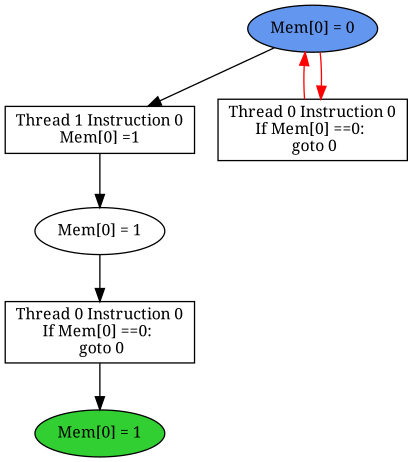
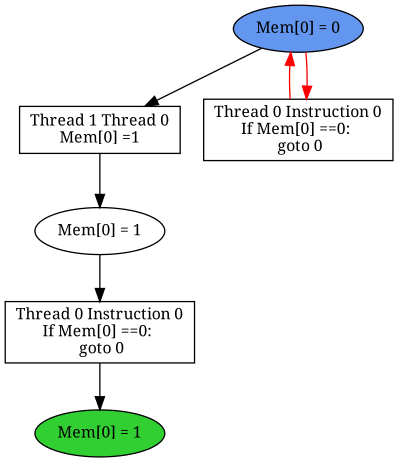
  digraph {
    fontsize=12
    rankdir=TB
    fontname="Noto Serif"
    node [fillcolor="#ffffff" fontcolor="#000000" fontsize=12 shape=box style="filled, solid" fontname="Noto Serif"]
    edge [color="#000000" dir=forward fontcolor="#ffffff" fontsize=12 style=solid uuid="<A2, START$0>" weight=1 fontname="Noto Serif"]
    n1 [label="Thread 0 Instruction 0\nIf Mem[0] ==0: \n goto 0" uuid=A0]
    n2 [fillcolor="#31cf31" label="Mem[0] = 1" shape=ellipse uuid="END$0"]
-   n3 [label="Thread 1 Instruction 0\nMem[0] =1" uuid=A1]
+   n3 [label="Thread 1 Thread 0\nMem[0] =1" uuid=A1]
    n4 [label="Mem[0] = 1" shape=ellipse uuid="S$0"]
    n5 [fillcolor="#6396ef" label="Mem[0] = 0" shape=ellipse uuid="START$0"]
    n6 [label="Thread 0 Instruction 0\nIf Mem[0] ==0: \n goto 0" uuid=A2]
    n1 -> n2 [uuid="<A0, END$0>"]
    n3 -> n4 [uuid="<A1, S$0>"]
    n4 -> n1 [uuid="<A0, S$0>"]
    n5 -> n3 [uuid="<A1, START$0>"]
    n5 -> n6 [color="#ff0000" dir=back]
    n5 -> n6 [color="#ff0000"]
  }
